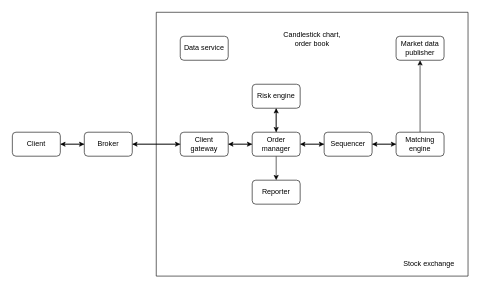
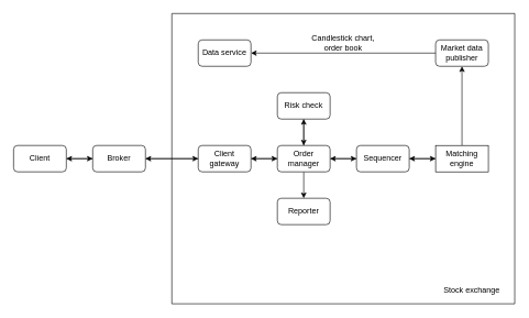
  <mxCell id="0" />
  <mxCell id="1" parent="0" />
  <mxCell id="2" value="" style="swimlane;startSize=0;" vertex="1" parent="1"><mxGeometry x="260" y="20" width="520" height="440" as="geometry" /></mxCell>
+ <mxCell id="3" style="edgeStyle=orthogonalEdgeStyle;rounded=0;orthogonalLoop=1;jettySize=auto;html=1;exitX=0;exitY=0.5;exitDx=0;exitDy=0;" edge="1" parent="2" source="4" target="20"><mxGeometry relative="1" as="geometry" /></mxCell>
  <mxCell id="4" value="Market data publisher" style="rounded=1;whiteSpace=wrap;html=1;" vertex="1" parent="2"><mxGeometry x="400" y="40" width="80" height="40" as="geometry" /></mxCell>
  <mxCell id="5" style="edgeStyle=orthogonalEdgeStyle;rounded=0;orthogonalLoop=1;jettySize=auto;html=1;exitX=0;exitY=0.5;exitDx=0;exitDy=0;entryX=1;entryY=0.5;entryDx=0;entryDy=0;" edge="1" parent="2" source="7" target="10"><mxGeometry relative="1" as="geometry" /></mxCell>
  <mxCell id="6" style="edgeStyle=orthogonalEdgeStyle;rounded=0;orthogonalLoop=1;jettySize=auto;html=1;exitX=0.5;exitY=0;exitDx=0;exitDy=0;" edge="1" parent="2" source="7" target="4"><mxGeometry relative="1" as="geometry" /></mxCell>
- <mxCell id="7" value="Matching engine" style="rounded=1;whiteSpace=wrap;html=1;" vertex="1" parent="2"><mxGeometry x="400" y="200" width="80" height="40" as="geometry" /></mxCell>
+ <mxCell id="7" value="Matching engine" style="whiteSpace=wrap;html=1;rounded=0;" vertex="1" parent="2"><mxGeometry x="400" y="200" width="80" height="40" as="geometry" /></mxCell>
  <mxCell id="8" style="edgeStyle=orthogonalEdgeStyle;rounded=0;orthogonalLoop=1;jettySize=auto;html=1;exitX=0;exitY=0.5;exitDx=0;exitDy=0;entryX=1;entryY=0.5;entryDx=0;entryDy=0;" edge="1" parent="2" source="10" target="17"><mxGeometry relative="1" as="geometry" /></mxCell>
  <mxCell id="9" style="edgeStyle=orthogonalEdgeStyle;rounded=0;orthogonalLoop=1;jettySize=auto;html=1;exitX=1;exitY=0.5;exitDx=0;exitDy=0;entryX=0;entryY=0.5;entryDx=0;entryDy=0;" edge="1" parent="2" source="10" target="7"><mxGeometry relative="1" as="geometry" /></mxCell>
  <mxCell id="10" value="Sequencer" style="rounded=1;whiteSpace=wrap;html=1;" vertex="1" parent="2"><mxGeometry x="280" y="200" width="80" height="40" as="geometry" /></mxCell>
  <mxCell id="11" style="edgeStyle=orthogonalEdgeStyle;rounded=0;orthogonalLoop=1;jettySize=auto;html=1;exitX=1;exitY=0.5;exitDx=0;exitDy=0;entryX=0;entryY=0.5;entryDx=0;entryDy=0;" edge="1" parent="2" source="12" target="17"><mxGeometry relative="1" as="geometry" /></mxCell>
  <mxCell id="12" value="Client gateway" style="rounded=1;whiteSpace=wrap;html=1;" vertex="1" parent="2"><mxGeometry x="40" y="200" width="80" height="40" as="geometry" /></mxCell>
  <mxCell id="13" style="edgeStyle=orthogonalEdgeStyle;rounded=0;orthogonalLoop=1;jettySize=auto;html=1;exitX=0;exitY=0.5;exitDx=0;exitDy=0;entryX=1;entryY=0.5;entryDx=0;entryDy=0;" edge="1" parent="2" source="17" target="12"><mxGeometry relative="1" as="geometry" /></mxCell>
  <mxCell id="14" style="edgeStyle=orthogonalEdgeStyle;rounded=0;orthogonalLoop=1;jettySize=auto;html=1;exitX=1;exitY=0.5;exitDx=0;exitDy=0;entryX=0;entryY=0.5;entryDx=0;entryDy=0;" edge="1" parent="2" source="17" target="10"><mxGeometry relative="1" as="geometry" /></mxCell>
  <mxCell id="15" style="edgeStyle=orthogonalEdgeStyle;rounded=0;orthogonalLoop=1;jettySize=auto;html=1;exitX=0.5;exitY=1;exitDx=0;exitDy=0;entryX=0.5;entryY=0;entryDx=0;entryDy=0;" edge="1" parent="2" source="17" target="21"><mxGeometry relative="1" as="geometry" /></mxCell>
  <mxCell id="16" style="edgeStyle=orthogonalEdgeStyle;rounded=0;orthogonalLoop=1;jettySize=auto;html=1;exitX=0.5;exitY=0;exitDx=0;exitDy=0;" edge="1" parent="2" source="17" target="19"><mxGeometry relative="1" as="geometry" /></mxCell>
  <mxCell id="17" value="Order manager" style="rounded=1;whiteSpace=wrap;html=1;" vertex="1" parent="2"><mxGeometry x="160" y="200" width="80" height="40" as="geometry" /></mxCell>
  <mxCell id="18" style="edgeStyle=orthogonalEdgeStyle;rounded=0;orthogonalLoop=1;jettySize=auto;html=1;exitX=0.5;exitY=1;exitDx=0;exitDy=0;entryX=0.5;entryY=0;entryDx=0;entryDy=0;" edge="1" parent="2" source="19" target="17"><mxGeometry relative="1" as="geometry" /></mxCell>
- <mxCell id="19" value="Risk engine" style="rounded=1;whiteSpace=wrap;html=1;" vertex="1" parent="2"><mxGeometry x="160" y="120" width="80" height="40" as="geometry" /></mxCell>
+ <mxCell id="19" value="Risk check" style="rounded=1;whiteSpace=wrap;html=1;" vertex="1" parent="2"><mxGeometry x="160" y="120" width="80" height="40" as="geometry" /></mxCell>
  <mxCell id="20" value="Data service" style="rounded=1;whiteSpace=wrap;html=1;" vertex="1" parent="2"><mxGeometry x="40" y="40" width="80" height="40" as="geometry" /></mxCell>
  <mxCell id="21" value="Reporter" style="rounded=1;whiteSpace=wrap;html=1;" vertex="1" parent="2"><mxGeometry x="160" y="280" width="80" height="40" as="geometry" /></mxCell>
  <mxCell id="22" value="Candlestick chart, order book" style="text;html=1;align=center;verticalAlign=middle;whiteSpace=wrap;rounded=0;" vertex="1" parent="2"><mxGeometry x="200" y="30" width="120" height="30" as="geometry" /></mxCell>
  <mxCell id="23" value="Stock exchange" style="text;html=1;align=center;verticalAlign=middle;whiteSpace=wrap;rounded=0;" vertex="1" parent="2"><mxGeometry x="390" y="400" width="130" height="40" as="geometry" /></mxCell>
  <mxCell id="24" style="edgeStyle=orthogonalEdgeStyle;rounded=0;orthogonalLoop=1;jettySize=auto;html=1;exitX=0;exitY=0.5;exitDx=0;exitDy=0;entryX=1;entryY=0.5;entryDx=0;entryDy=0;" edge="1" parent="1" source="26" target="28"><mxGeometry relative="1" as="geometry" /></mxCell>
  <mxCell id="25" style="edgeStyle=orthogonalEdgeStyle;rounded=0;orthogonalLoop=1;jettySize=auto;html=1;exitX=1;exitY=0.5;exitDx=0;exitDy=0;" edge="1" parent="1" source="26" target="12"><mxGeometry relative="1" as="geometry" /></mxCell>
  <mxCell id="26" value="Broker" style="rounded=1;whiteSpace=wrap;html=1;" vertex="1" parent="1"><mxGeometry x="140" y="220" width="80" height="40" as="geometry" /></mxCell>
  <mxCell id="27" style="edgeStyle=orthogonalEdgeStyle;rounded=0;orthogonalLoop=1;jettySize=auto;html=1;exitX=1;exitY=0.5;exitDx=0;exitDy=0;entryX=0;entryY=0.5;entryDx=0;entryDy=0;" edge="1" parent="1" source="28" target="26"><mxGeometry relative="1" as="geometry" /></mxCell>
  <mxCell id="28" value="Client" style="rounded=1;whiteSpace=wrap;html=1;" vertex="1" parent="1"><mxGeometry x="20" y="220" width="80" height="40" as="geometry" /></mxCell>
  <mxCell id="29" style="edgeStyle=orthogonalEdgeStyle;rounded=0;orthogonalLoop=1;jettySize=auto;html=1;exitX=0;exitY=0.5;exitDx=0;exitDy=0;entryX=1;entryY=0.5;entryDx=0;entryDy=0;" edge="1" parent="1" source="12" target="26"><mxGeometry relative="1" as="geometry" /></mxCell>
